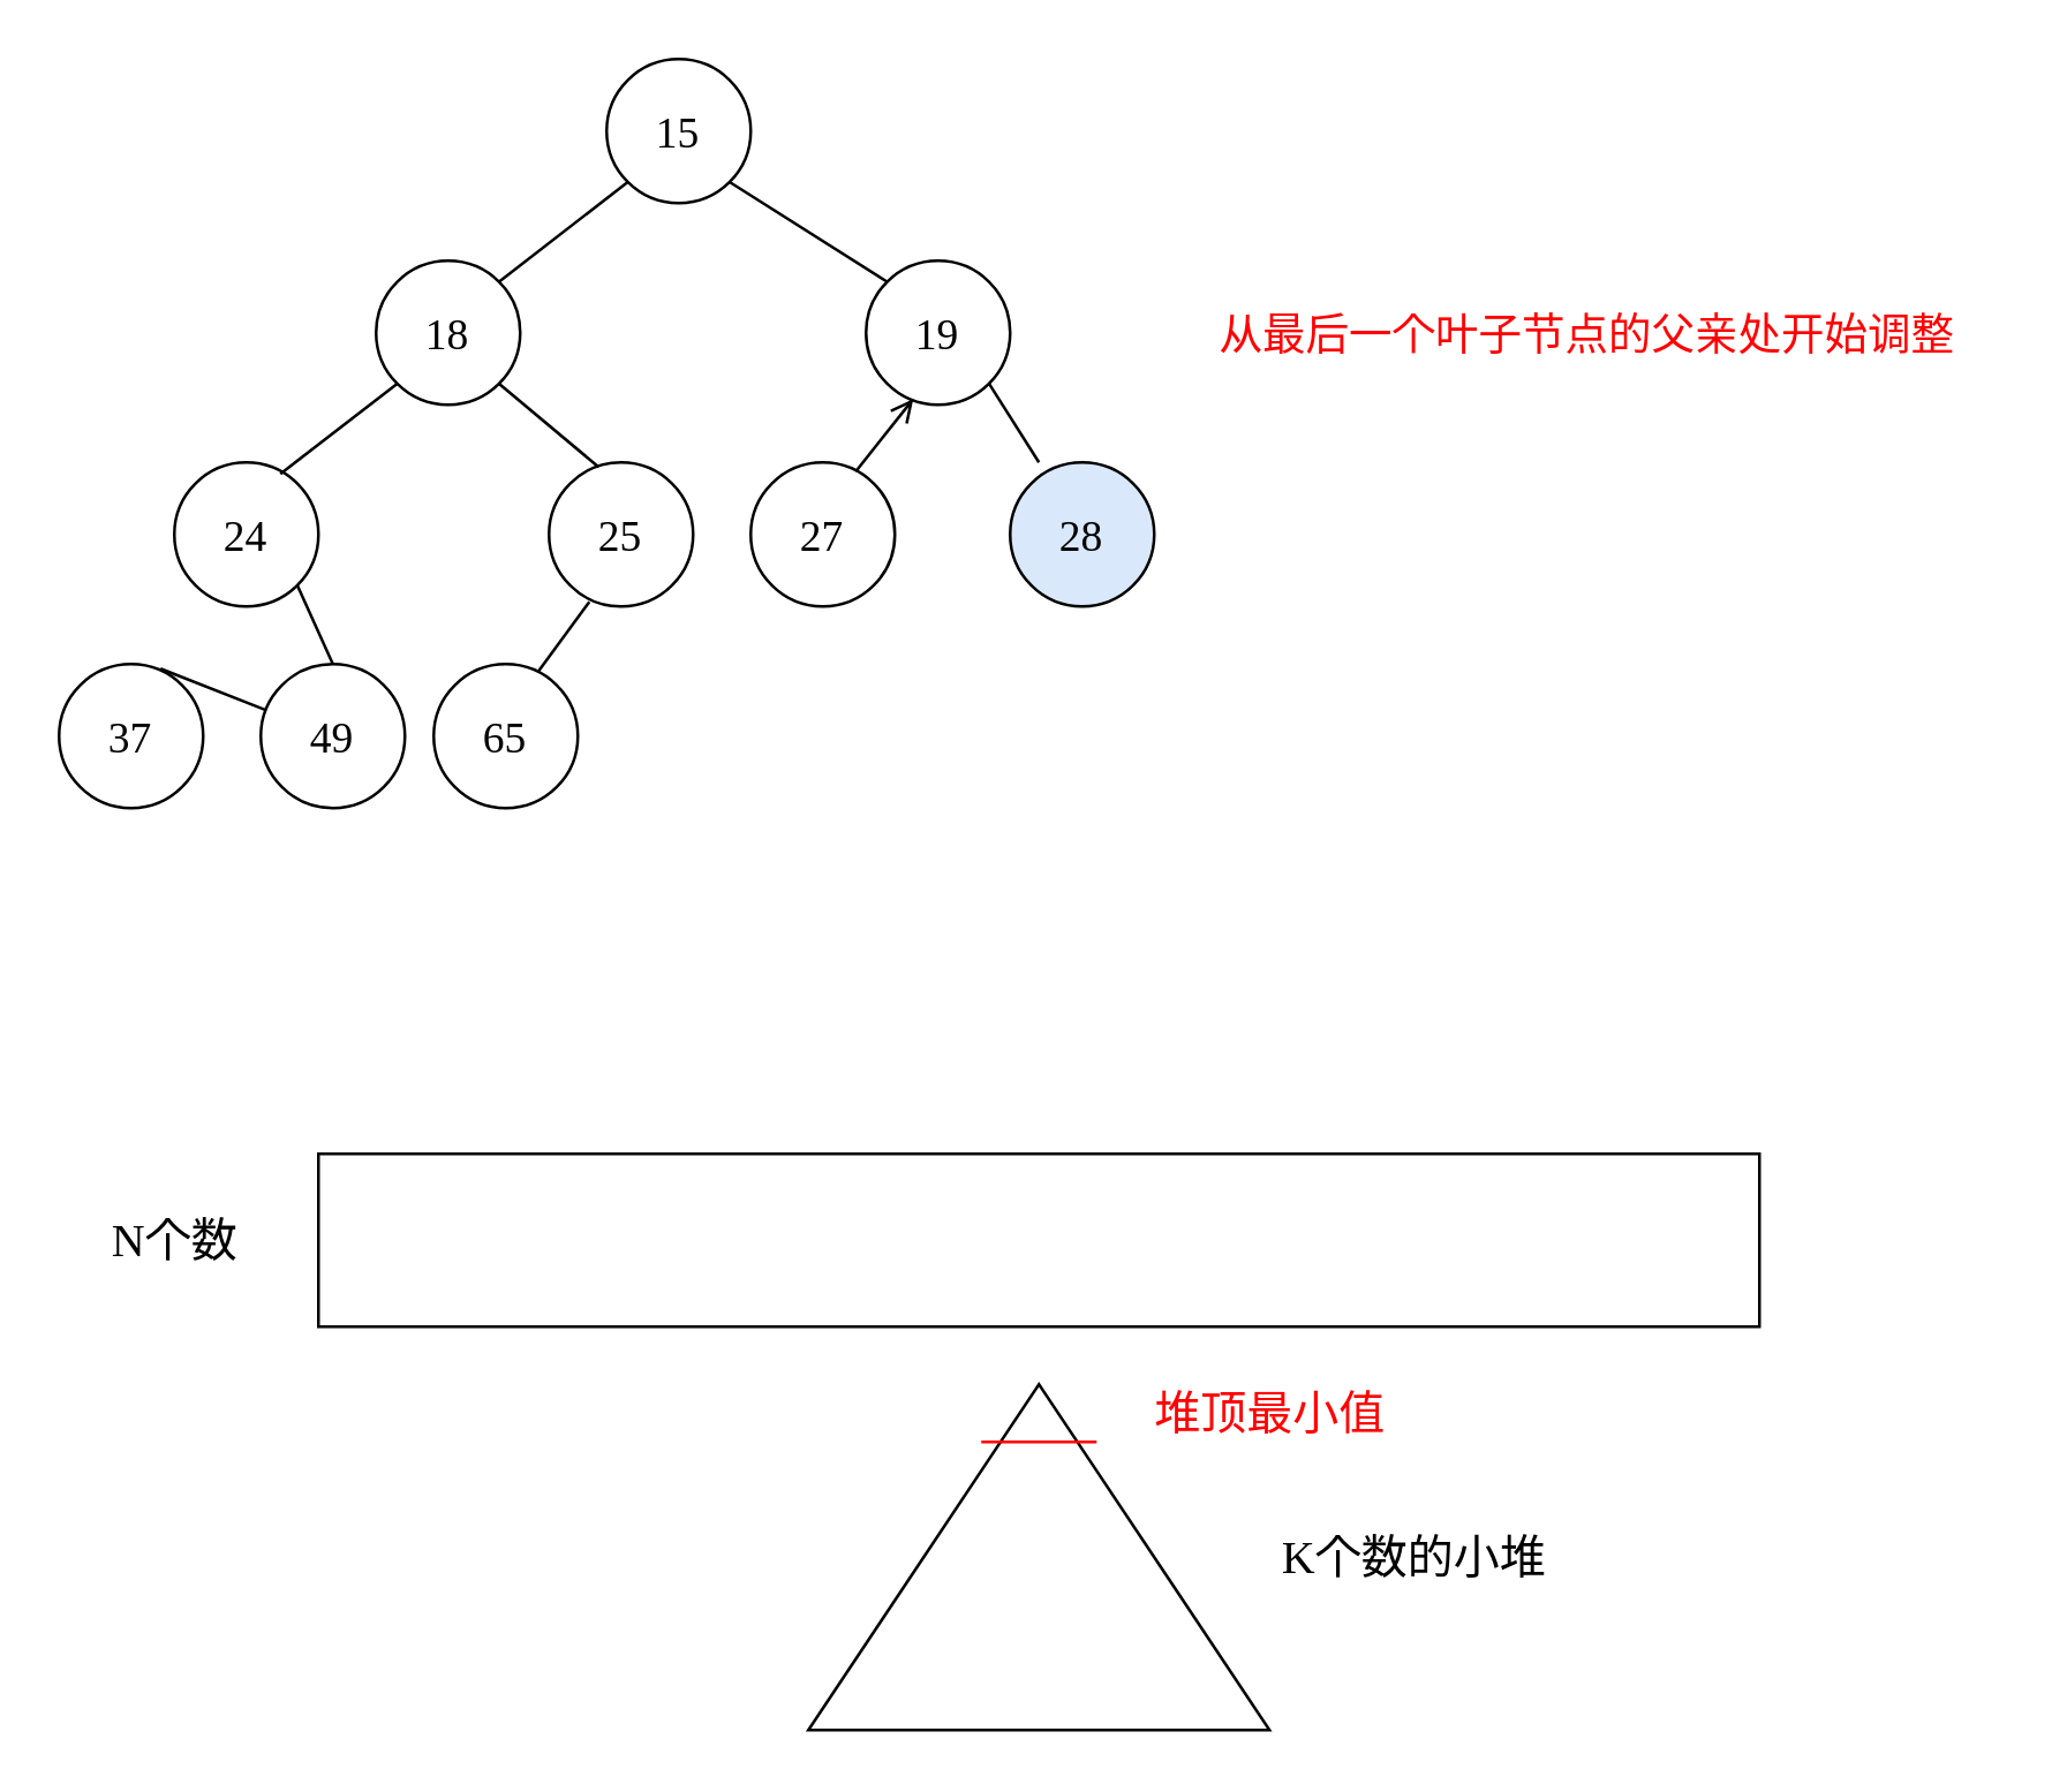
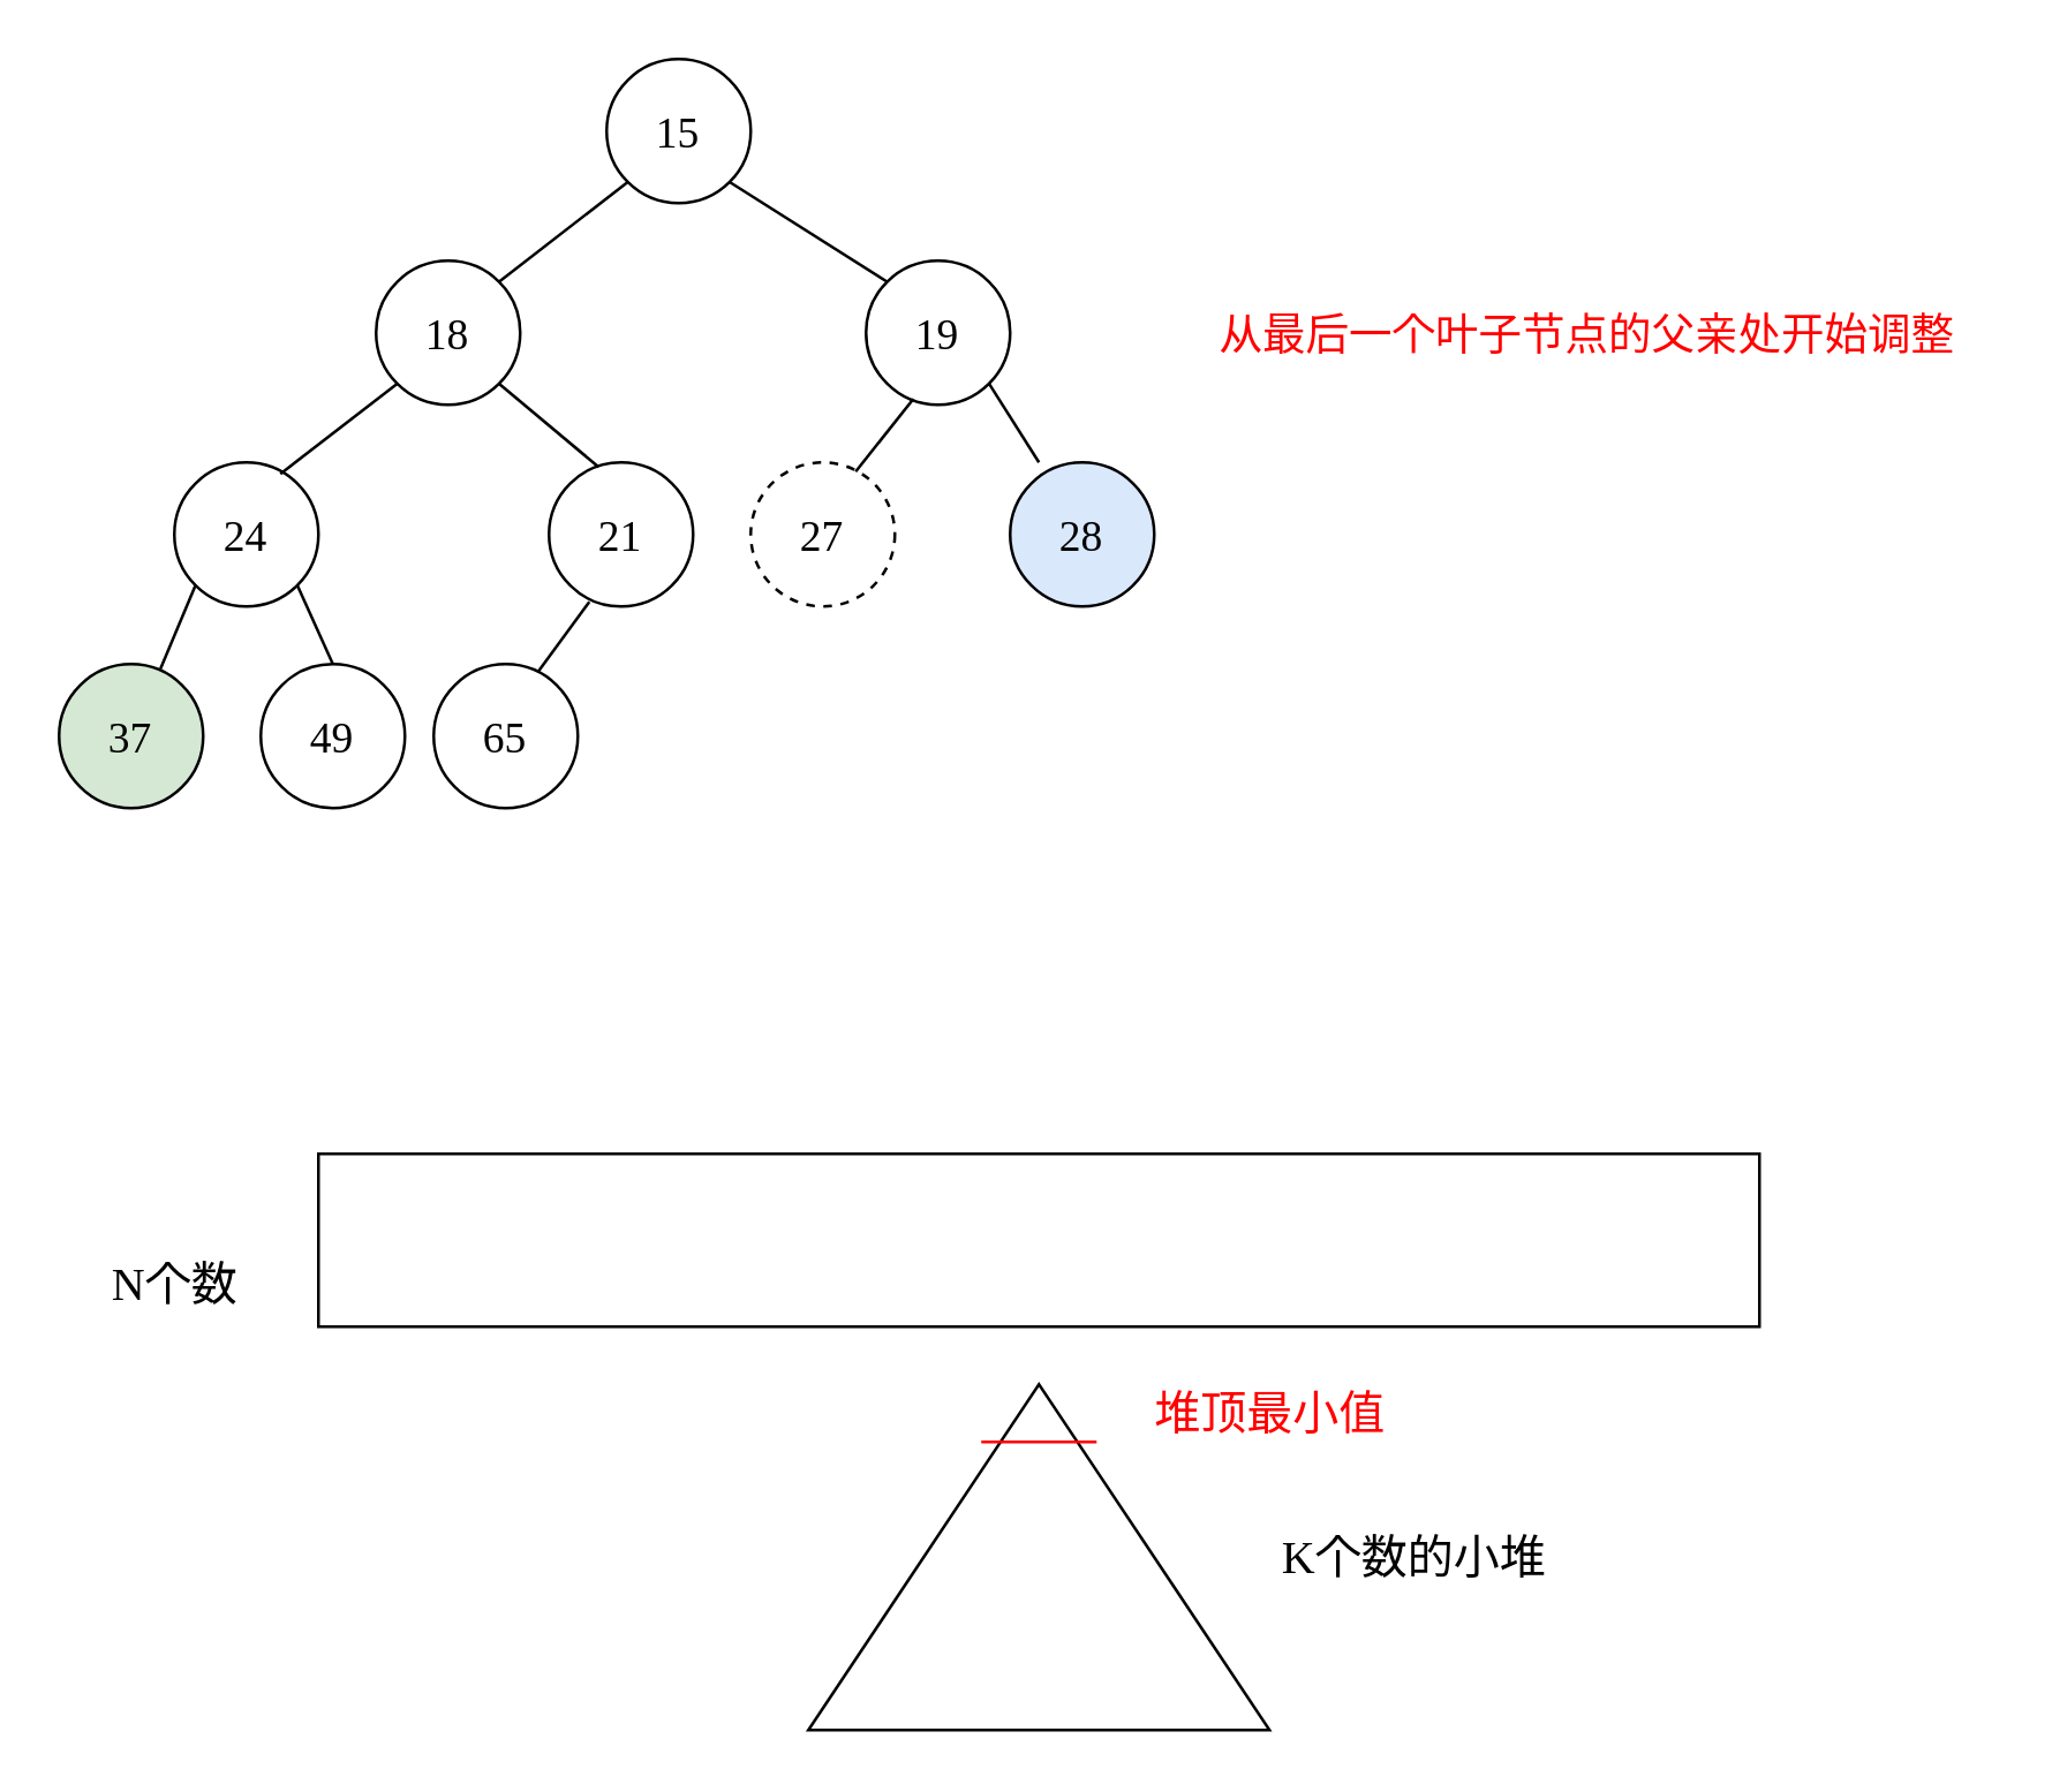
  <mxCell id="0" />
  <mxCell id="1" parent="0" />
  <mxCell id="2" value="15" style="ellipse;whiteSpace=wrap;html=1;aspect=fixed;fontSize=15;fontFamily=Comic Sans MS;" parent="1" vertex="1"><mxGeometry x="210" y="20" width="50" height="50" as="geometry" /></mxCell>
  <mxCell id="3" value="18" style="ellipse;whiteSpace=wrap;html=1;aspect=fixed;fontSize=15;fontFamily=Comic Sans MS;" parent="1" vertex="1"><mxGeometry x="130" y="90" width="50" height="50" as="geometry" /></mxCell>
  <mxCell id="4" value="19" style="ellipse;whiteSpace=wrap;html=1;aspect=fixed;fontSize=15;fontFamily=Comic Sans MS;" parent="1" vertex="1"><mxGeometry x="300" y="90" width="50" height="50" as="geometry" /></mxCell>
  <mxCell id="5" value="" style="endArrow=none;html=1;rounded=0;entryX=0;entryY=1;entryDx=0;entryDy=0;exitX=1;exitY=0;exitDx=0;exitDy=0;fontFamily=Comic Sans MS;fontSize=15;" parent="1" source="3" target="2" edge="1"><mxGeometry width="50" height="50" relative="1" as="geometry"><mxPoint x="310" y="190" as="sourcePoint" /><mxPoint x="360" y="140" as="targetPoint" /></mxGeometry></mxCell>
  <mxCell id="6" value="" style="endArrow=none;html=1;rounded=0;entryX=1;entryY=1;entryDx=0;entryDy=0;exitX=0;exitY=0;exitDx=0;exitDy=0;fontFamily=Comic Sans MS;fontSize=15;" parent="1" source="4" target="2" edge="1"><mxGeometry width="50" height="50" relative="1" as="geometry"><mxPoint x="310" y="190" as="sourcePoint" /><mxPoint x="360" y="140" as="targetPoint" /></mxGeometry></mxCell>
  <mxCell id="7" value="24" style="ellipse;whiteSpace=wrap;html=1;aspect=fixed;fontSize=15;fontFamily=Comic Sans MS;" parent="1" vertex="1"><mxGeometry x="60" y="160" width="50" height="50" as="geometry" /></mxCell>
- <mxCell id="8" value="25" style="ellipse;whiteSpace=wrap;html=1;aspect=fixed;fontSize=15;fontFamily=Comic Sans MS;" parent="1" vertex="1"><mxGeometry x="190" y="160" width="50" height="50" as="geometry" /></mxCell>
- <mxCell id="9" value="27" style="ellipse;whiteSpace=wrap;html=1;aspect=fixed;fontSize=15;fontFamily=Comic Sans MS;" parent="1" vertex="1"><mxGeometry x="260" y="160" width="50" height="50" as="geometry" /></mxCell>
+ <mxCell id="8" value="21" style="ellipse;whiteSpace=wrap;html=1;aspect=fixed;fontSize=15;fontFamily=Comic Sans MS;" parent="1" vertex="1"><mxGeometry x="190" y="160" width="50" height="50" as="geometry" /></mxCell>
+ <mxCell id="9" value="27" style="ellipse;whiteSpace=wrap;html=1;aspect=fixed;fontSize=15;fontFamily=Comic Sans MS;dashed=1;" parent="1" vertex="1"><mxGeometry x="260" y="160" width="50" height="50" as="geometry" /></mxCell>
  <mxCell id="10" value="28" style="ellipse;whiteSpace=wrap;html=1;aspect=fixed;fontSize=15;fontFamily=Comic Sans MS;fillColor=#dae8fc;" parent="1" vertex="1"><mxGeometry x="350" y="160" width="50" height="50" as="geometry" /></mxCell>
  <mxCell id="11" value="" style="endArrow=none;html=1;rounded=0;entryX=0;entryY=1;entryDx=0;entryDy=0;exitX=0.736;exitY=0.08;exitDx=0;exitDy=0;exitPerimeter=0;fontFamily=Comic Sans MS;fontSize=15;" parent="1" source="7" target="3" edge="1"><mxGeometry width="50" height="50" relative="1" as="geometry"><mxPoint x="310" y="190" as="sourcePoint" /><mxPoint x="360" y="140" as="targetPoint" /></mxGeometry></mxCell>
  <mxCell id="12" value="" style="endArrow=none;html=1;rounded=0;exitX=1;exitY=1;exitDx=0;exitDy=0;entryX=0.344;entryY=0.032;entryDx=0;entryDy=0;entryPerimeter=0;fontFamily=Comic Sans MS;fontSize=15;" parent="1" source="3" target="8" edge="1"><mxGeometry width="50" height="50" relative="1" as="geometry"><mxPoint x="310" y="190" as="sourcePoint" /><mxPoint x="360" y="140" as="targetPoint" /></mxGeometry></mxCell>
- <mxCell id="13" value="" style="endArrow=open;html=1;rounded=0;entryX=0.328;entryY=0.96;entryDx=0;entryDy=0;exitX=0.728;exitY=0.064;exitDx=0;exitDy=0;exitPerimeter=0;entryPerimeter=0;fontFamily=Comic Sans MS;fontSize=15;" parent="1" source="9" target="4" edge="1"><mxGeometry width="50" height="50" relative="1" as="geometry"><mxPoint x="126.8" y="204" as="sourcePoint" /><mxPoint x="147.322" y="162.678" as="targetPoint" /></mxGeometry></mxCell>
+ <mxCell id="13" value="" style="endArrow=none;html=1;rounded=0;entryX=0.328;entryY=0.96;entryDx=0;entryDy=0;exitX=0.728;exitY=0.064;exitDx=0;exitDy=0;exitPerimeter=0;entryPerimeter=0;fontFamily=Comic Sans MS;fontSize=15;" parent="1" source="9" target="4" edge="1"><mxGeometry width="50" height="50" relative="1" as="geometry"><mxPoint x="126.8" y="204" as="sourcePoint" /><mxPoint x="147.322" y="162.678" as="targetPoint" /></mxGeometry></mxCell>
  <mxCell id="14" value="" style="endArrow=none;html=1;rounded=0;exitX=1;exitY=1;exitDx=0;exitDy=0;entryX=0.2;entryY=0;entryDx=0;entryDy=0;entryPerimeter=0;fontFamily=Comic Sans MS;fontSize=15;" parent="1" source="4" target="10" edge="1"><mxGeometry width="50" height="50" relative="1" as="geometry"><mxPoint x="310" y="190" as="sourcePoint" /><mxPoint x="360" y="140" as="targetPoint" /></mxGeometry></mxCell>
- <mxCell id="15" value="37" style="ellipse;whiteSpace=wrap;html=1;aspect=fixed;fontSize=15;fontFamily=Comic Sans MS;" parent="1" vertex="1"><mxGeometry x="20" y="230" width="50" height="50" as="geometry" /></mxCell>
+ <mxCell id="15" value="37" style="ellipse;whiteSpace=wrap;html=1;aspect=fixed;fontSize=15;fontFamily=Comic Sans MS;fillColor=#d5e8d4;" parent="1" vertex="1"><mxGeometry x="20" y="230" width="50" height="50" as="geometry" /></mxCell>
  <mxCell id="16" value="49" style="ellipse;whiteSpace=wrap;html=1;aspect=fixed;fontSize=15;fontFamily=Comic Sans MS;" parent="1" vertex="1"><mxGeometry x="90" y="230" width="50" height="50" as="geometry" /></mxCell>
  <mxCell id="17" value="65" style="ellipse;whiteSpace=wrap;html=1;aspect=fixed;fontSize=15;fontFamily=Comic Sans MS;" parent="1" vertex="1"><mxGeometry x="150" y="230" width="50" height="50" as="geometry" /></mxCell>
- <mxCell id="18" value="" style="endArrow=none;html=1;rounded=0;exitX=0.704;exitY=0.032;exitDx=0;exitDy=0;exitPerimeter=0;fontFamily=Comic Sans MS;fontSize=15;" parent="1" source="15" target="16" edge="1"><mxGeometry width="50" height="50" relative="1" as="geometry"><mxPoint x="310" y="190" as="sourcePoint" /><mxPoint x="360" y="140" as="targetPoint" /></mxGeometry></mxCell>
+ <mxCell id="18" value="" style="endArrow=none;html=1;rounded=0;exitX=0.704;exitY=0.032;exitDx=0;exitDy=0;exitPerimeter=0;entryX=0;entryY=1;entryDx=0;entryDy=0;fontFamily=Comic Sans MS;fontSize=15;" parent="1" source="15" target="7" edge="1"><mxGeometry width="50" height="50" relative="1" as="geometry"><mxPoint x="310" y="190" as="sourcePoint" /><mxPoint x="360" y="140" as="targetPoint" /></mxGeometry></mxCell>
  <mxCell id="19" value="" style="endArrow=none;html=1;rounded=0;exitX=1;exitY=1;exitDx=0;exitDy=0;entryX=0.5;entryY=0;entryDx=0;entryDy=0;fontFamily=Comic Sans MS;fontSize=15;" parent="1" source="7" target="16" edge="1"><mxGeometry width="50" height="50" relative="1" as="geometry"><mxPoint x="310" y="190" as="sourcePoint" /><mxPoint x="360" y="140" as="targetPoint" /></mxGeometry></mxCell>
  <mxCell id="20" value="" style="endArrow=none;html=1;rounded=0;exitX=0.728;exitY=0.048;exitDx=0;exitDy=0;exitPerimeter=0;entryX=0.28;entryY=0.968;entryDx=0;entryDy=0;entryPerimeter=0;fontFamily=Comic Sans MS;fontSize=15;" parent="1" source="17" target="8" edge="1"><mxGeometry width="50" height="50" relative="1" as="geometry"><mxPoint x="310" y="190" as="sourcePoint" /><mxPoint x="360" y="140" as="targetPoint" /></mxGeometry></mxCell>
  <mxCell id="21" value="&lt;font color=&quot;#ff0000&quot;&gt;从最后一个叶子节点的父亲处开始调整&lt;/font&gt;" style="text;html=1;align=center;verticalAlign=middle;resizable=0;points=[];autosize=1;strokeColor=none;fillColor=none;fontSize=15;fontFamily=Comic Sans MS;" parent="1" vertex="1"><mxGeometry x="410" y="100" width="280" height="30" as="geometry" /></mxCell>
  <mxCell id="22" value="" style="rounded=0;whiteSpace=wrap;html=1;" vertex="1" parent="1"><mxGeometry x="110" y="400" width="500" height="60" as="geometry" /></mxCell>
- <mxCell id="23" value="&lt;font style=&quot;font-size: 16px;&quot; face=&quot;Comic Sans MS&quot;&gt;N个数&lt;/font&gt;" style="text;html=1;align=center;verticalAlign=middle;resizable=0;points=[];autosize=1;strokeColor=none;fillColor=none;" vertex="1" parent="1"><mxGeometry x="25" y="415" width="70" height="30" as="geometry" /></mxCell>
+ <mxCell id="23" value="&lt;font style=&quot;font-size: 16px;&quot; face=&quot;Comic Sans MS&quot;&gt;N个数&lt;/font&gt;" style="text;html=1;align=center;verticalAlign=middle;resizable=0;points=[];autosize=1;strokeColor=none;fillColor=none;" vertex="1" parent="1"><mxGeometry x="25" y="430" width="70" height="30" as="geometry" /></mxCell>
  <mxCell id="24" value="" style="triangle;whiteSpace=wrap;html=1;direction=north;" vertex="1" parent="1"><mxGeometry x="280" y="480" width="160" height="120" as="geometry" /></mxCell>
  <mxCell id="25" value="&lt;font style=&quot;font-size: 16px;&quot; face=&quot;Comic Sans MS&quot;&gt;K个数的小堆&lt;/font&gt;" style="text;html=1;align=center;verticalAlign=middle;resizable=0;points=[];autosize=1;strokeColor=none;fillColor=none;" vertex="1" parent="1"><mxGeometry x="435" y="525" width="110" height="30" as="geometry" /></mxCell>
  <mxCell id="26" value="" style="endArrow=none;html=1;rounded=0;fontFamily=Comic Sans MS;fontSize=16;strokeColor=#FF0000;" edge="1" parent="1"><mxGeometry width="50" height="50" relative="1" as="geometry"><mxPoint x="340" y="500" as="sourcePoint" /><mxPoint x="380" y="500" as="targetPoint" /></mxGeometry></mxCell>
  <mxCell id="27" value="&lt;font color=&quot;#ff0000&quot;&gt;堆顶最小值&lt;/font&gt;" style="text;html=1;align=center;verticalAlign=middle;resizable=0;points=[];autosize=1;strokeColor=none;fillColor=none;fontSize=16;fontFamily=Comic Sans MS;" vertex="1" parent="1"><mxGeometry x="390" y="475" width="100" height="30" as="geometry" /></mxCell>
